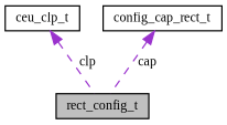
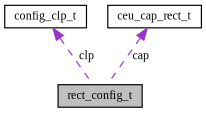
  digraph {
    fontname="Liberation Serif"
    node [color=black fillcolor=white fontname="Liberation Serif" fontsize=10 shape=record style=filled]
    edge [color=darkorchid3 dir=back fontname="Liberation Serif" fontsize=10 labelfontname=Helvetica labelfontsize=10 style=dashed]
    n1 [fillcolor=grey75 fontcolor=black height=0.2 label=rect_config_t width=0.4]
-   n2 [height=0.2 label=ceu_clp_t width=0.4]
-   n3 [height=0.2 label=config_cap_rect_t width=0.4]
+   n2 [height=0.2 label=config_clp_t width=0.4]
+   n3 [height=0.2 label=ceu_cap_rect_t width=0.4]
    n2 -> n1 [label=" clp"]
    n3 -> n1 [label=" cap"]
  }
